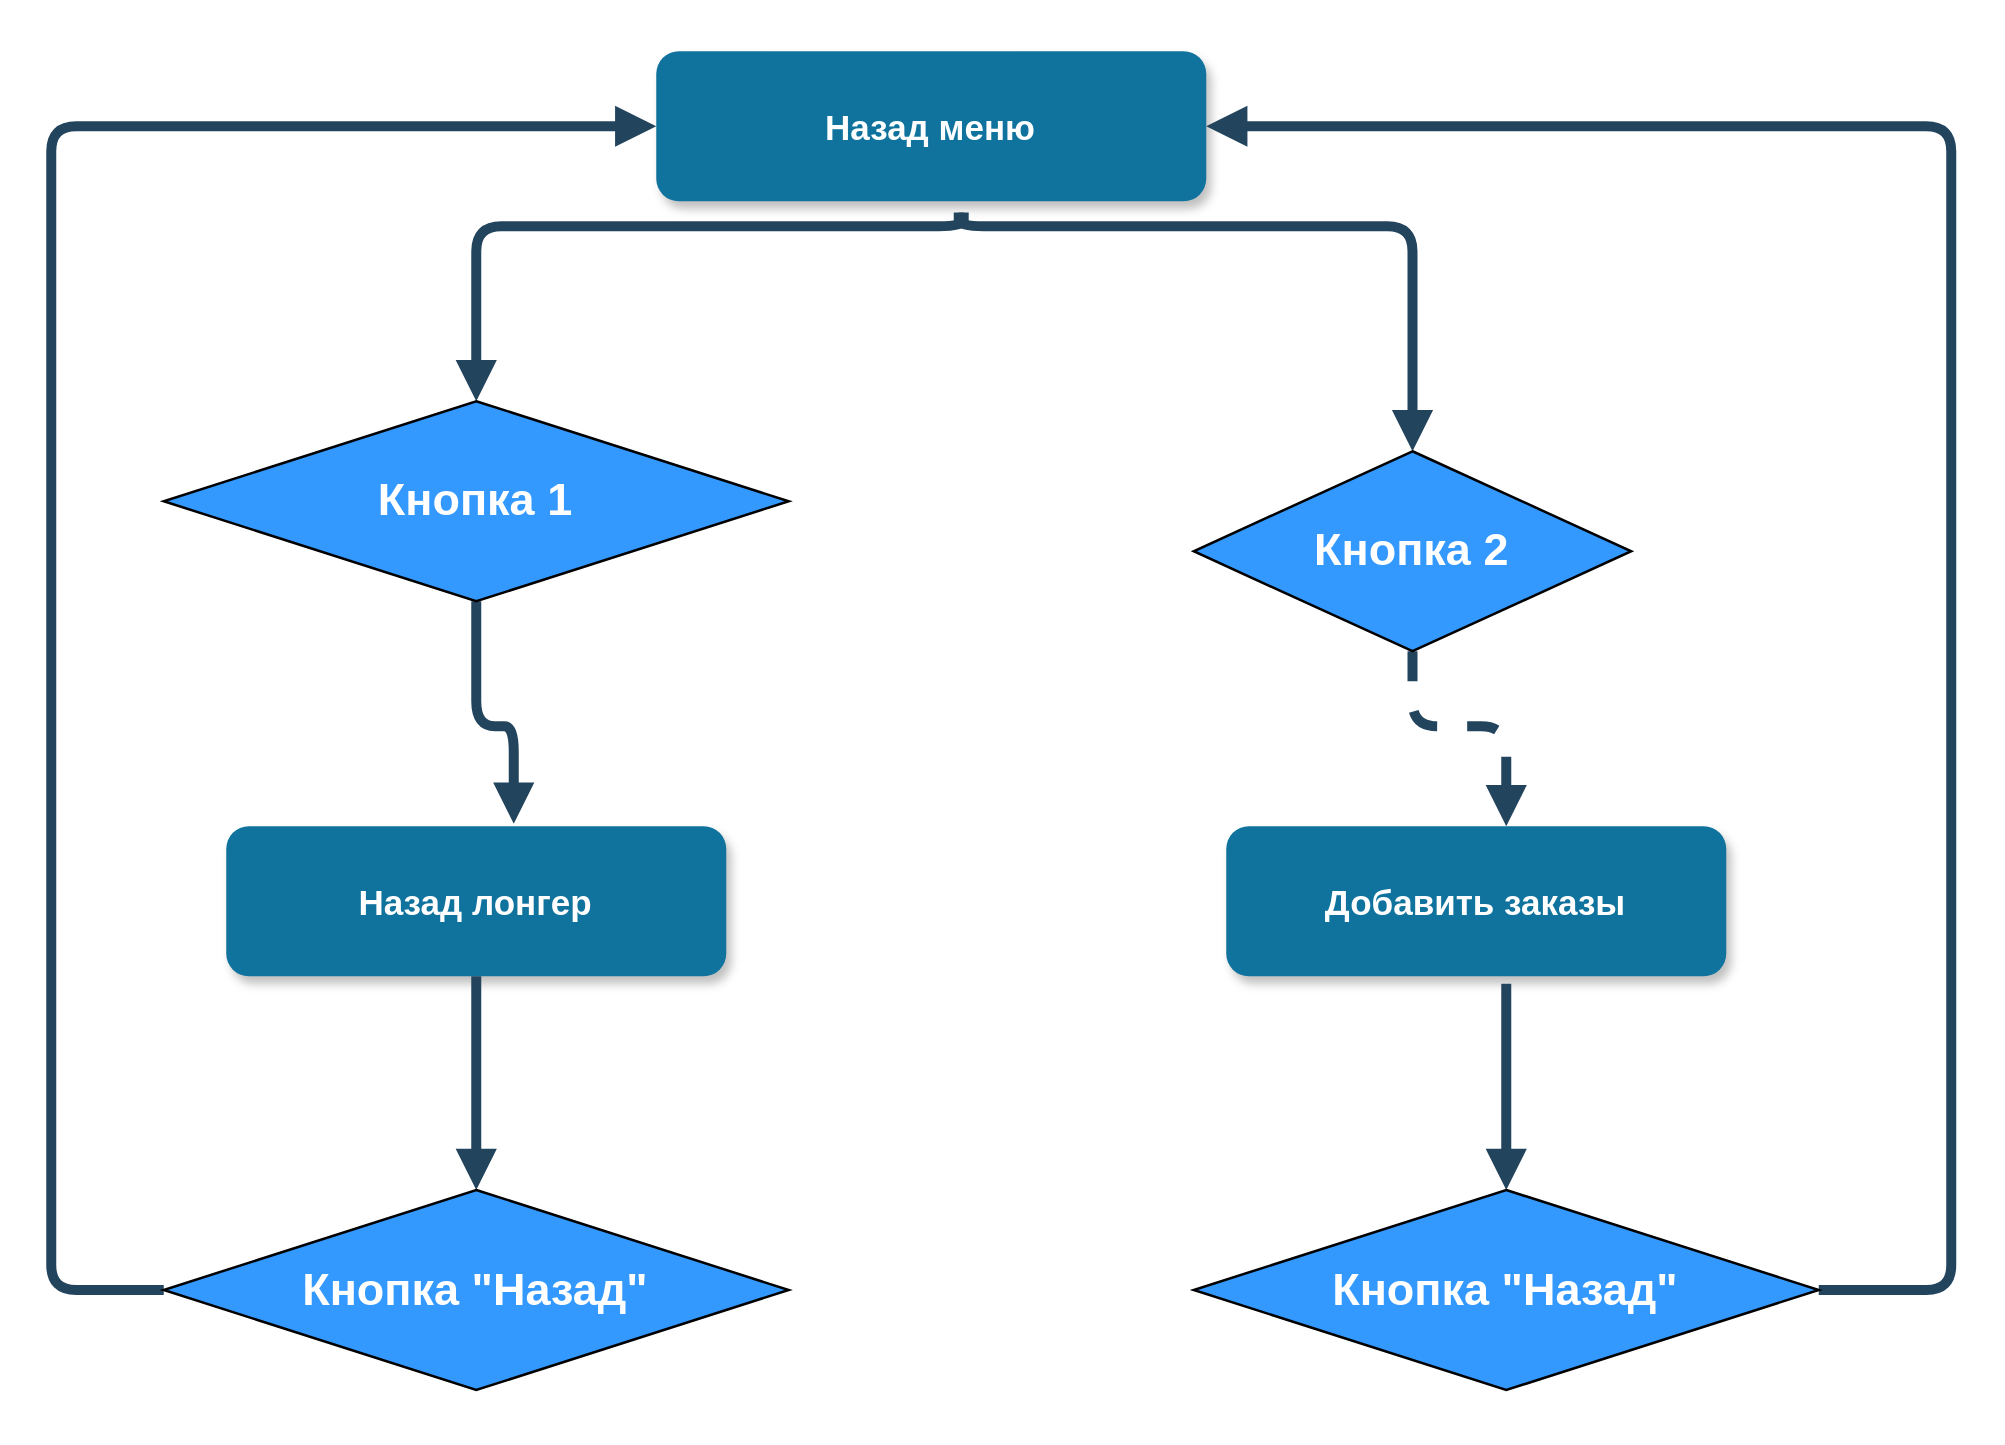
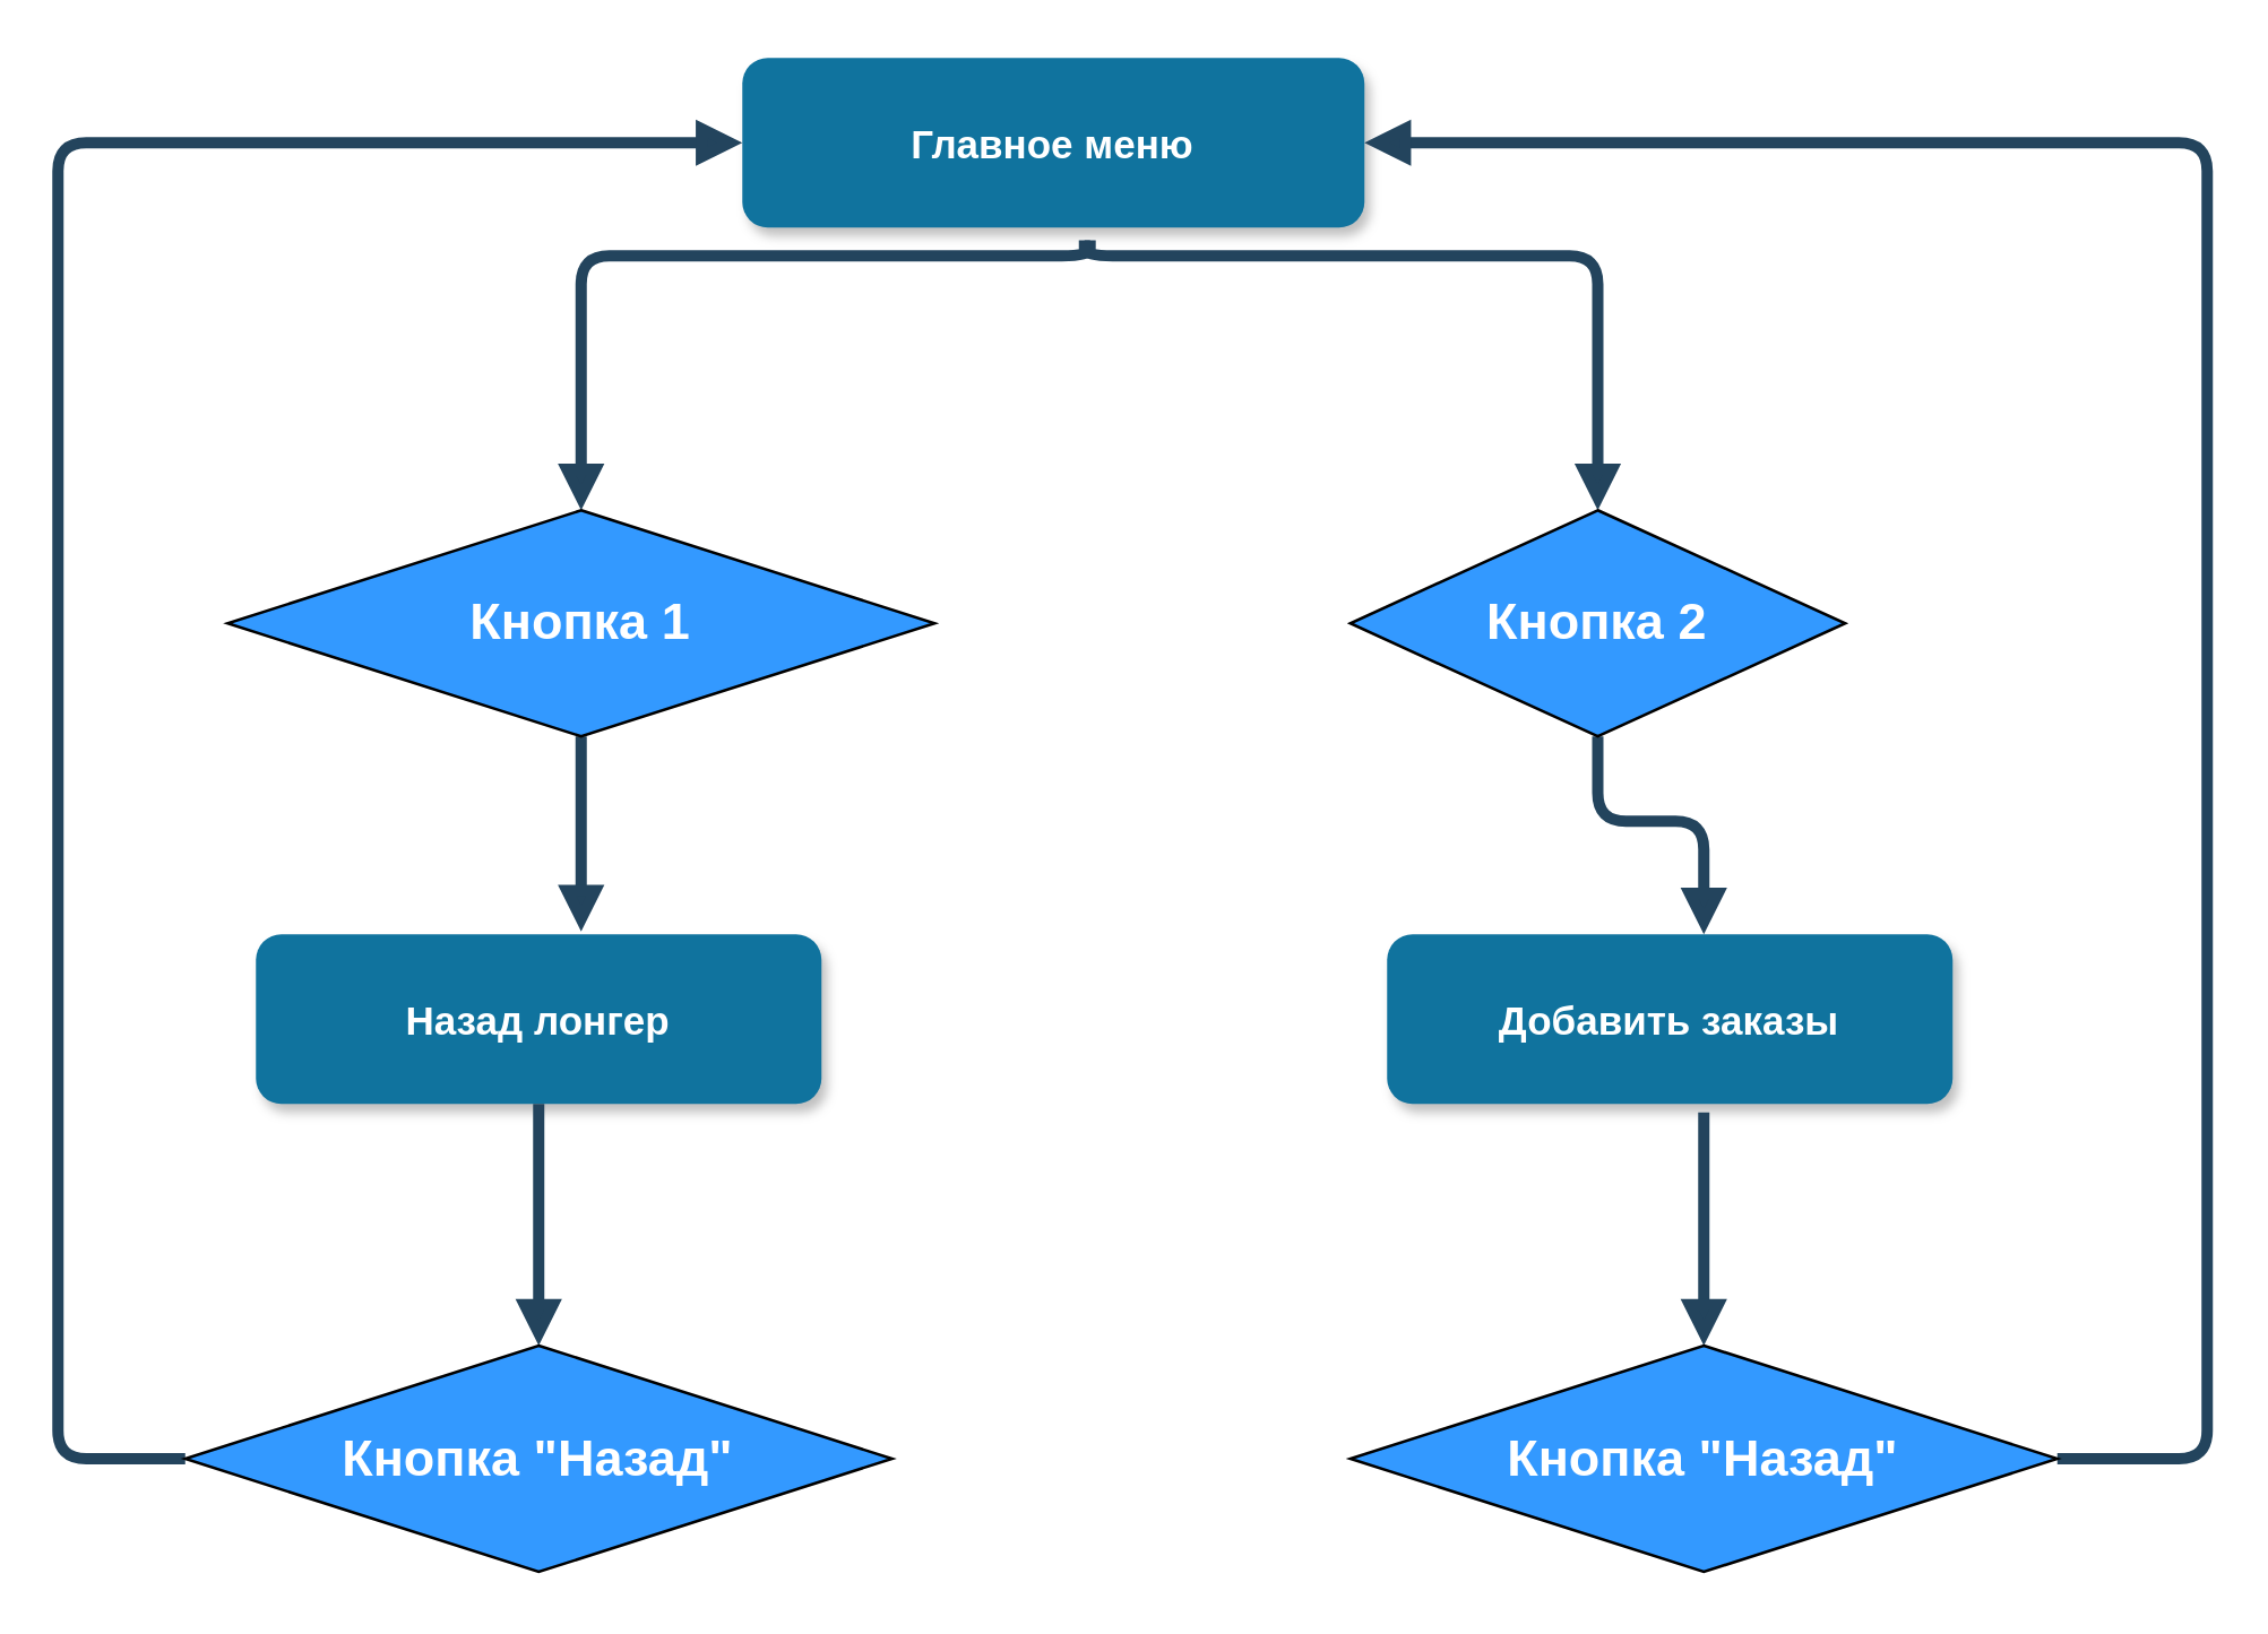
  <mxCell id="0" />
  <mxCell id="1" parent="0" />
- <mxCell id="2" value="Назад меню" style="rounded=1;fillColor=#10739E;strokeColor=none;shadow=1;gradientColor=none;fontStyle=1;fontColor=#FFFFFF;fontSize=14;gradientDirection=west;" vertex="1" parent="1"><mxGeometry x="262" y="20" width="220" height="60" as="geometry" /></mxCell>
+ <mxCell id="2" value="Главное меню" style="rounded=1;fillColor=#10739E;strokeColor=none;shadow=1;gradientColor=none;fontStyle=1;fontColor=#FFFFFF;fontSize=14;gradientDirection=west;" vertex="1" parent="1"><mxGeometry x="262" y="20" width="220" height="60" as="geometry" /></mxCell>
  <mxCell id="3" value="Назад лонгер" style="rounded=1;fillColor=#10739E;strokeColor=none;shadow=1;gradientColor=none;fontStyle=1;fontColor=#FFFFFF;fontSize=14;" parent="1" vertex="1"><mxGeometry x="90" y="330" width="200" height="60" as="geometry" /></mxCell>
  <mxCell id="4" value="Добавить заказы" style="rounded=1;fillColor=#10739E;strokeColor=none;shadow=1;gradientColor=none;fontStyle=1;fontColor=#FFFFFF;fontSize=14;" parent="1" vertex="1"><mxGeometry x="490" y="330" width="200" height="60" as="geometry" /></mxCell>
  <mxCell id="5" value="" style="edgeStyle=elbowEdgeStyle;elbow=vertical;strokeWidth=4;endArrow=block;endFill=1;fontStyle=1;strokeColor=#23445D;exitX=0.559;exitY=1.075;exitDx=0;exitDy=0;exitPerimeter=0;entryX=0.5;entryY=0;entryDx=0;entryDy=0;" parent="1" source="2" target="15" edge="1"><mxGeometry x="22" y="165.5" width="100" height="100" as="geometry"><mxPoint x="390" y="90" as="sourcePoint" /><mxPoint x="160" y="155.5" as="targetPoint" /><Array as="points"><mxPoint x="160" y="90" /><mxPoint x="280" y="90" /></Array></mxGeometry></mxCell>
- <mxCell id="6" value="" style="edgeStyle=elbowEdgeStyle;elbow=vertical;strokeWidth=4;endArrow=block;endFill=1;fontStyle=1;strokeColor=#23445D;exitX=0.5;exitY=1;exitDx=0;exitDy=0;dashed=1;" parent="1" source="16" target="4" edge="1"><mxGeometry x="22" y="165.5" width="100" height="100" as="geometry"><mxPoint x="603" y="270" as="sourcePoint" /><mxPoint x="-228" y="-24.5" as="targetPoint" /><Array as="points"><mxPoint x="602" y="290" /></Array></mxGeometry></mxCell>
+ <mxCell id="6" value="" style="edgeStyle=elbowEdgeStyle;elbow=vertical;strokeWidth=4;endArrow=block;endFill=1;fontStyle=1;strokeColor=#23445D;exitX=0.5;exitY=1;exitDx=0;exitDy=0;" parent="1" source="16" target="4" edge="1"><mxGeometry x="22" y="165.5" width="100" height="100" as="geometry"><mxPoint x="603" y="270" as="sourcePoint" /><mxPoint x="-228" y="-24.5" as="targetPoint" /><Array as="points"><mxPoint x="602" y="290" /></Array></mxGeometry></mxCell>
  <mxCell id="7" value="" style="edgeStyle=elbowEdgeStyle;elbow=vertical;strokeWidth=4;endArrow=block;endFill=1;fontStyle=1;strokeColor=#23445D;exitX=0.5;exitY=1;exitDx=0;exitDy=0;entryX=0.575;entryY=-0.017;entryDx=0;entryDy=0;entryPerimeter=0;" parent="1" source="15" target="3" edge="1"><mxGeometry x="22" y="165.5" width="100" height="100" as="geometry"><mxPoint x="190" y="215.5" as="sourcePoint" /><mxPoint x="-228" y="-24.5" as="targetPoint" /><Array as="points"><mxPoint x="200" y="290" /><mxPoint x="190" y="256" /></Array></mxGeometry></mxCell>
  <mxCell id="8" value="" style="edgeStyle=elbowEdgeStyle;elbow=vertical;strokeWidth=4;endArrow=block;endFill=1;fontStyle=1;strokeColor=#23445D;exitX=0.55;exitY=1.075;exitDx=0;exitDy=0;exitPerimeter=0;entryX=0.5;entryY=0;entryDx=0;entryDy=0;" edge="1" parent="1" source="2" target="16"><mxGeometry x="22" y="165.5" width="100" height="100" as="geometry"><mxPoint x="422" y="75.5" as="sourcePoint" /><mxPoint x="592" y="155.5" as="targetPoint" /><Array as="points"><mxPoint x="280" y="90" /></Array></mxGeometry></mxCell>
  <mxCell id="9" value="" style="edgeStyle=elbowEdgeStyle;elbow=vertical;strokeWidth=4;endArrow=block;endFill=1;fontStyle=1;strokeColor=#23445D;exitX=0.5;exitY=1;exitDx=0;exitDy=0;" edge="1" parent="1" source="3"><mxGeometry x="22" y="345.5" width="100" height="100" as="geometry"><mxPoint x="190" y="395.5" as="sourcePoint" /><mxPoint x="190" y="475.5" as="targetPoint" /><Array as="points"><mxPoint x="190" y="436" /></Array></mxGeometry></mxCell>
  <mxCell id="10" value="" style="edgeStyle=elbowEdgeStyle;elbow=vertical;strokeWidth=4;endArrow=block;endFill=1;fontStyle=1;strokeColor=#23445D;entryX=0.5;entryY=0;entryDx=0;entryDy=0;" edge="1" parent="1" target="14"><mxGeometry x="433.5" y="302" width="100" height="100" as="geometry"><mxPoint x="602" y="393" as="sourcePoint" /><mxPoint x="602" y="430" as="targetPoint" /><Array as="points"><mxPoint x="600" y="440" /></Array></mxGeometry></mxCell>
  <mxCell id="11" value="" style="edgeStyle=elbowEdgeStyle;elbow=vertical;strokeWidth=4;endArrow=block;endFill=1;fontStyle=1;strokeColor=#23445D;exitX=0;exitY=0.5;exitDx=0;exitDy=0;entryX=0;entryY=0.5;entryDx=0;entryDy=0;" edge="1" parent="1" source="13" target="2"><mxGeometry x="-89" y="420" width="100" height="100" as="geometry"><mxPoint x="66" y="477" as="sourcePoint" /><mxPoint x="79" y="550" as="targetPoint" /><Array as="points"><mxPoint x="20" y="290" /></Array></mxGeometry></mxCell>
  <mxCell id="12" value="" style="edgeStyle=elbowEdgeStyle;elbow=vertical;strokeWidth=4;endArrow=block;endFill=1;fontStyle=1;strokeColor=#23445D;exitX=1;exitY=0.5;exitDx=0;exitDy=0;entryX=1;entryY=0.5;entryDx=0;entryDy=0;" edge="1" parent="1" source="14" target="2"><mxGeometry x="-79" y="430" width="100" height="100" as="geometry"><mxPoint x="712" y="460" as="sourcePoint" /><mxPoint x="272" y="60" as="targetPoint" /><Array as="points"><mxPoint x="780" y="260" /></Array></mxGeometry></mxCell>
  <mxCell id="13" value="&lt;h2&gt;&lt;font color=&quot;#FFFFFF&quot;&gt;Кнопка &quot;Назад&quot;&lt;/font&gt;&lt;/h2&gt;" style="rhombus;whiteSpace=wrap;html=1;gradientColor=none;fillColor=#3399FF;" vertex="1" parent="1"><mxGeometry x="65" y="475.5" width="250" height="80" as="geometry" /></mxCell>
  <mxCell id="14" value="&lt;h2&gt;&lt;font color=&quot;#FFFFFF&quot;&gt;Кнопка &quot;Назад&quot;&lt;/font&gt;&lt;/h2&gt;" style="rhombus;whiteSpace=wrap;html=1;gradientColor=none;fillColor=#3399FF;" vertex="1" parent="1"><mxGeometry x="477" y="475.5" width="250" height="80" as="geometry" /></mxCell>
- <mxCell id="15" value="&lt;h2&gt;&lt;font color=&quot;#FFFFFF&quot;&gt;Кнопка 1&lt;/font&gt;&lt;/h2&gt;" style="rhombus;whiteSpace=wrap;html=1;gradientColor=none;fillColor=#3399FF;" vertex="1" parent="1"><mxGeometry x="65" y="160" width="250" height="80" as="geometry" /></mxCell>
+ <mxCell id="15" value="&lt;h2&gt;&lt;font color=&quot;#FFFFFF&quot;&gt;Кнопка 1&lt;/font&gt;&lt;/h2&gt;" style="rhombus;whiteSpace=wrap;html=1;gradientColor=none;fillColor=#3399FF;" vertex="1" parent="1"><mxGeometry x="80" y="180" width="250" height="80" as="geometry" /></mxCell>
  <mxCell id="16" value="&lt;h2&gt;&lt;font color=&quot;#FFFFFF&quot;&gt;Кнопка 2&lt;/font&gt;&lt;/h2&gt;" style="rhombus;whiteSpace=wrap;html=1;gradientColor=none;fillColor=#3399FF;" vertex="1" parent="1"><mxGeometry x="477" y="180" width="175" height="80" as="geometry" /></mxCell>
